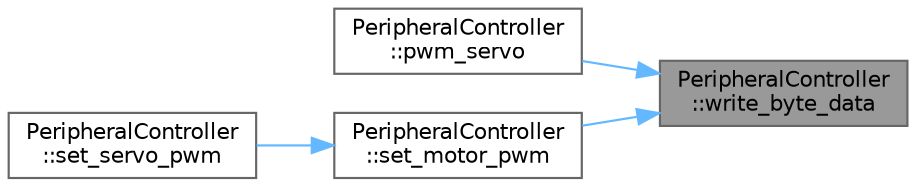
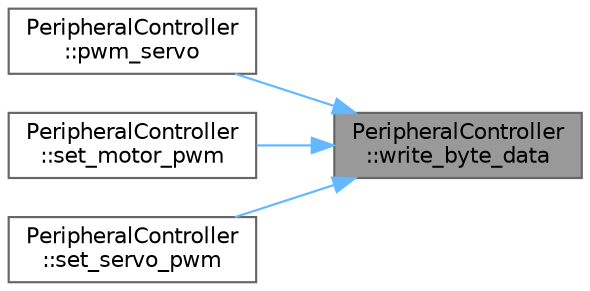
  digraph {
    rankdir=RL
    node [color=grey40 fillcolor=white fontname=Helvetica fontsize=10 shape=box style=filled]
    edge [color=steelblue1 dir=back fontname=Helvetica fontsize=10 labelfontname=Helvetica labelfontsize=10 style=solid]
    n1 [color=gray40 fillcolor=grey60 fontcolor=black height=0.2 label="PeripheralController\l::write_byte_data" width=0.4]
    n2 [height=0.2 label="PeripheralController\l::pwm_servo" width=0.4]
    n3 [height=0.2 label="PeripheralController\l::set_motor_pwm" width=0.4]
    n4 [height=0.2 label="PeripheralController\l::set_servo_pwm" width=0.4]
    n1 -> n2
    n1 -> n3
-   n3 -> n4
+   n1 -> n4
  }
